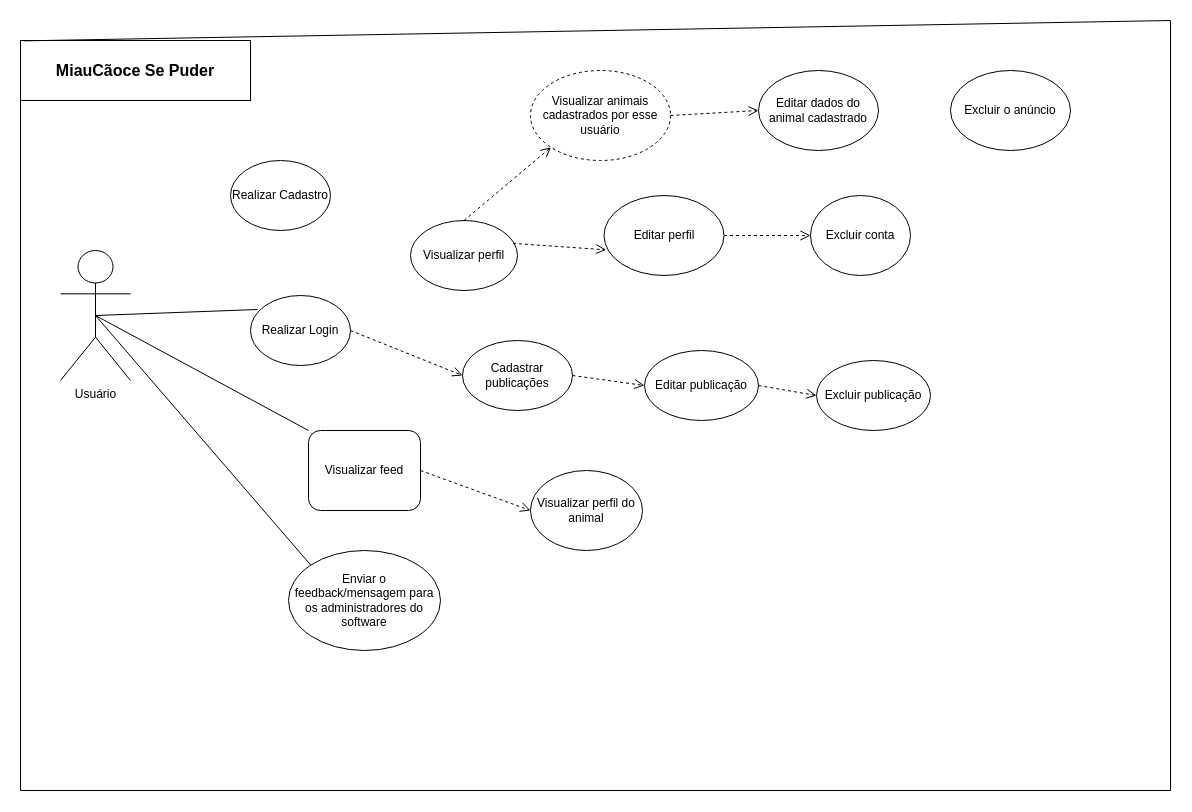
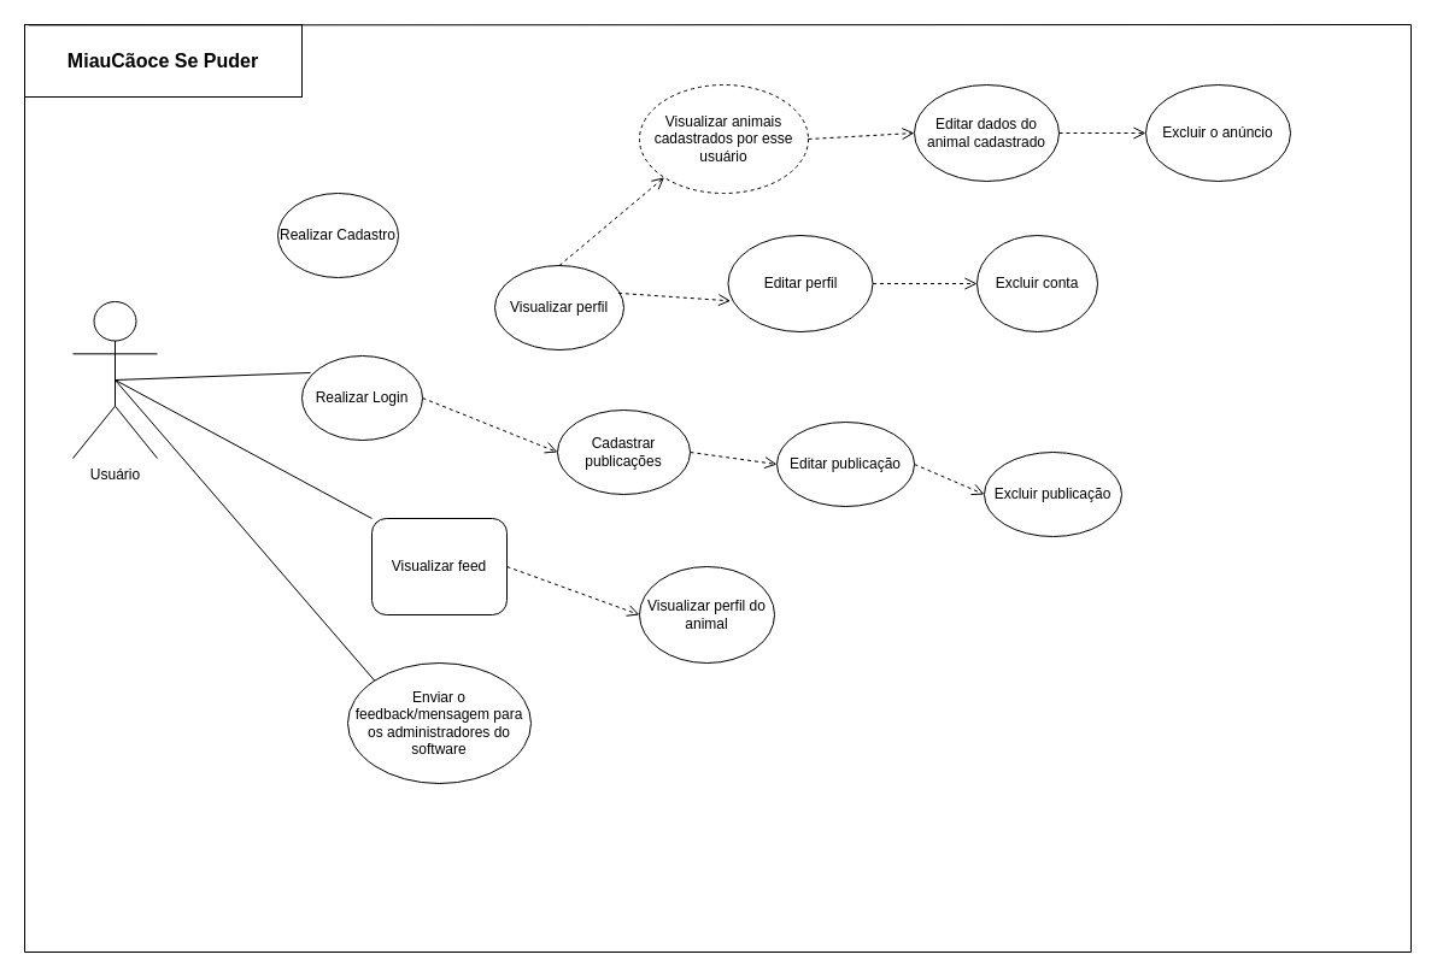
  <mxCell id="0" />
  <mxCell id="1" parent="0" />
  <mxCell id="2" value="Usuário" style="shape=umlActor;verticalLabelPosition=bottom;labelBackgroundColor=#ffffff;verticalAlign=top;html=1;outlineConnect=0;" parent="1" vertex="1"><mxGeometry x="60" y="250" width="70" height="130" as="geometry" /></mxCell>
  <mxCell id="3" value="Realizar Cadastro" style="ellipse;whiteSpace=wrap;html=1;" parent="1" vertex="1"><mxGeometry x="230" y="160" width="100" height="70" as="geometry" /></mxCell>
  <mxCell id="4" value="Visualizar perfil" style="ellipse;whiteSpace=wrap;html=1;" parent="1" vertex="1"><mxGeometry x="410" y="220" width="107" height="70" as="geometry" /></mxCell>
  <mxCell id="5" value="Editar perfil" style="ellipse;whiteSpace=wrap;html=1;" parent="1" vertex="1"><mxGeometry x="603.5" y="195" width="120" height="80" as="geometry" /></mxCell>
  <mxCell id="6" value="Realizar Login" style="ellipse;whiteSpace=wrap;html=1;" parent="1" vertex="1"><mxGeometry x="250" y="295" width="100" height="70" as="geometry" /></mxCell>
  <mxCell id="7" value="" style="endArrow=none;html=1;entryX=0.07;entryY=0.2;entryDx=0;entryDy=0;entryPerimeter=0;exitX=0.5;exitY=0.5;exitDx=0;exitDy=0;exitPerimeter=0;" parent="1" source="2" target="6" edge="1"><mxGeometry width="50" height="50" relative="1" as="geometry"><mxPoint x="130" y="250" as="sourcePoint" /><mxPoint x="220" y="260" as="targetPoint" /></mxGeometry></mxCell>
  <mxCell id="8" value="Cadastrar publicações" style="ellipse;whiteSpace=wrap;html=1;" parent="1" vertex="1"><mxGeometry x="462" y="340" width="110" height="70" as="geometry" /></mxCell>
  <mxCell id="9" value="Excluir conta" style="ellipse;whiteSpace=wrap;html=1;" parent="1" vertex="1"><mxGeometry x="810" y="195" width="100" height="80" as="geometry" /></mxCell>
  <mxCell id="10" value="Visualizar feed" style="whiteSpace=wrap;html=1;rounded=1;" parent="1" vertex="1"><mxGeometry x="308" y="430" width="112" height="80" as="geometry" /></mxCell>
  <mxCell id="11" value="" style="html=1;verticalAlign=bottom;endArrow=open;dashed=1;endSize=8;exitX=0.957;exitY=0.327;exitDx=0;exitDy=0;entryX=0.018;entryY=0.679;entryDx=0;entryDy=0;entryPerimeter=0;exitPerimeter=0;" parent="1" source="4" target="5" edge="1"><mxGeometry relative="1" as="geometry"><mxPoint x="433.009" y="299.643" as="sourcePoint" /><mxPoint x="510" y="190" as="targetPoint" /></mxGeometry></mxCell>
  <mxCell id="12" value="" style="html=1;verticalAlign=bottom;endArrow=open;dashed=1;endSize=8;entryX=0;entryY=0.5;entryDx=0;entryDy=0;exitX=1;exitY=0.5;exitDx=0;exitDy=0;" parent="1" source="5" target="9" edge="1"><mxGeometry relative="1" as="geometry"><mxPoint x="443.009" y="309.643" as="sourcePoint" /><mxPoint x="775.5" y="210" as="targetPoint" /></mxGeometry></mxCell>
  <mxCell id="13" value="&lt;p style=&quot;line-height: 100%&quot;&gt;&lt;br&gt;&lt;/p&gt;" style="text;html=1;align=center;verticalAlign=middle;resizable=0;points=[];;labelBackgroundColor=#ffffff;" parent="12" vertex="1" connectable="0"><mxGeometry x="-0.339" y="1" relative="1" as="geometry"><mxPoint as="offset" /></mxGeometry></mxCell>
  <mxCell id="14" value="" style="html=1;verticalAlign=bottom;endArrow=open;dashed=1;endSize=8;exitX=1;exitY=0.5;exitDx=0;exitDy=0;entryX=0;entryY=0.5;entryDx=0;entryDy=0;" parent="1" source="6" target="8" edge="1"><mxGeometry relative="1" as="geometry"><mxPoint x="510" y="370" as="sourcePoint" /><mxPoint x="510" y="410" as="targetPoint" /></mxGeometry></mxCell>
  <mxCell id="15" value="Editar publicação" style="ellipse;whiteSpace=wrap;html=1;" parent="1" vertex="1"><mxGeometry x="644" y="350" width="114" height="70" as="geometry" /></mxCell>
- <mxCell id="16" value="Excluir publicação" style="ellipse;whiteSpace=wrap;html=1;" parent="1" vertex="1"><mxGeometry x="816" y="360" width="114" height="70" as="geometry" /></mxCell>
+ <mxCell id="16" value="Excluir publicação" style="ellipse;whiteSpace=wrap;html=1;" parent="1" vertex="1"><mxGeometry x="816" y="375" width="114" height="70" as="geometry" /></mxCell>
  <mxCell id="17" value="" style="html=1;verticalAlign=bottom;endArrow=open;dashed=1;endSize=8;exitX=1;exitY=0.5;exitDx=0;exitDy=0;entryX=0;entryY=0.5;entryDx=0;entryDy=0;" parent="1" source="8" target="15" edge="1"><mxGeometry relative="1" as="geometry"><mxPoint x="532.899" y="292.89" as="sourcePoint" /><mxPoint x="617.16" y="264.32" as="targetPoint" /></mxGeometry></mxCell>
  <mxCell id="18" value="" style="html=1;verticalAlign=bottom;endArrow=open;dashed=1;endSize=8;entryX=0;entryY=0.5;entryDx=0;entryDy=0;exitX=1;exitY=0.5;exitDx=0;exitDy=0;" parent="1" source="15" target="16" edge="1"><mxGeometry relative="1" as="geometry"><mxPoint x="930" y="410" as="sourcePoint" /><mxPoint x="850" y="410" as="targetPoint" /></mxGeometry></mxCell>
  <mxCell id="19" value="" style="endArrow=none;html=1;entryX=0;entryY=0.061;entryDx=0;entryDy=0;entryPerimeter=0;" parent="1" target="23" edge="1"><mxGeometry width="50" height="50" relative="1" as="geometry"><mxPoint x="20" y="790" as="sourcePoint" /><mxPoint x="20" y="-20" as="targetPoint" /></mxGeometry></mxCell>
  <mxCell id="20" value="" style="endArrow=none;html=1;" parent="1" edge="1"><mxGeometry width="50" height="50" relative="1" as="geometry"><mxPoint x="20" y="790" as="sourcePoint" /><mxPoint x="1170" y="790" as="targetPoint" /></mxGeometry></mxCell>
  <mxCell id="21" value="" style="endArrow=none;html=1;" parent="1" edge="1"><mxGeometry width="50" height="50" relative="1" as="geometry"><mxPoint x="1170" y="790" as="sourcePoint" /><mxPoint x="1170" y="20" as="targetPoint" /></mxGeometry></mxCell>
  <mxCell id="22" value="" style="endArrow=none;html=1;exitX=0.014;exitY=0.006;exitDx=0;exitDy=0;exitPerimeter=0;endSize=6;shadow=0;" parent="1" source="23" edge="1"><mxGeometry width="50" height="50" relative="1" as="geometry"><mxPoint x="20" y="-20" as="sourcePoint" /><mxPoint x="1170" y="20" as="targetPoint" /></mxGeometry></mxCell>
- <mxCell id="23" value="MiauCãoce Se Puder" style="rounded=0;whiteSpace=wrap;html=1;gradientColor=none;shadow=0;glass=0;fillColor=none;fontStyle=1;fontSize=16;" parent="1" vertex="1"><mxGeometry x="20" y="40" width="230" height="60" as="geometry" /></mxCell>
+ <mxCell id="23" value="MiauCãoce Se Puder" style="rounded=0;whiteSpace=wrap;html=1;gradientColor=none;shadow=0;glass=0;fillColor=none;fontStyle=1;fontSize=16;" parent="1" vertex="1"><mxGeometry x="20" y="20" width="230" height="60" as="geometry" /></mxCell>
  <mxCell id="24" value="" style="html=1;verticalAlign=bottom;endArrow=open;dashed=1;endSize=8;exitX=1;exitY=0.5;exitDx=0;exitDy=0;entryX=0;entryY=0.5;entryDx=0;entryDy=0;" parent="1" source="10" target="25" edge="1"><mxGeometry relative="1" as="geometry"><mxPoint x="390" y="510" as="sourcePoint" /><mxPoint x="460" y="560" as="targetPoint" /></mxGeometry></mxCell>
  <mxCell id="25" value="Visualizar perfil do animal" style="ellipse;whiteSpace=wrap;html=1;" parent="1" vertex="1"><mxGeometry x="530" y="470" width="112" height="80" as="geometry" /></mxCell>
  <mxCell id="26" value="" style="html=1;verticalAlign=bottom;endArrow=open;dashed=1;endSize=8;exitX=0.5;exitY=0;exitDx=0;exitDy=0;entryX=0;entryY=1;entryDx=0;entryDy=0;" parent="1" source="4" target="27" edge="1"><mxGeometry relative="1" as="geometry"><mxPoint x="486" y="135" as="sourcePoint" /><mxPoint x="550" y="230" as="targetPoint" /></mxGeometry></mxCell>
  <mxCell id="27" value="Visualizar animais cadastrados por esse usuário" style="ellipse;whiteSpace=wrap;html=1;dashed=1;" parent="1" vertex="1"><mxGeometry x="530" y="70" width="140" height="90" as="geometry" /></mxCell>
  <mxCell id="28" value="" style="html=1;verticalAlign=bottom;endArrow=open;dashed=1;endSize=8;exitX=1;exitY=0.5;exitDx=0;exitDy=0;entryX=0;entryY=0.5;entryDx=0;entryDy=0;" parent="1" source="27" target="29" edge="1"><mxGeometry relative="1" as="geometry"><mxPoint x="710" y="180" as="sourcePoint" /><mxPoint x="810" y="140" as="targetPoint" /></mxGeometry></mxCell>
  <mxCell id="29" value="Editar dados do animal cadastrado" style="ellipse;whiteSpace=wrap;html=1;" parent="1" vertex="1"><mxGeometry x="758" y="70" width="120" height="80" as="geometry" /></mxCell>
  <mxCell id="30" value="Enviar o feedback/mensagem para os administradores do software" style="ellipse;whiteSpace=wrap;html=1;" parent="1" vertex="1"><mxGeometry x="288" y="550" width="152" height="100" as="geometry" /></mxCell>
  <mxCell id="31" value="" style="endArrow=none;html=1;entryX=0;entryY=0;entryDx=0;entryDy=0;exitX=0.5;exitY=0.5;exitDx=0;exitDy=0;exitPerimeter=0;" parent="1" source="2" target="10" edge="1"><mxGeometry width="50" height="50" relative="1" as="geometry"><mxPoint x="135" y="400" as="sourcePoint" /><mxPoint x="287" y="414" as="targetPoint" /></mxGeometry></mxCell>
  <mxCell id="32" value="" style="endArrow=none;html=1;entryX=0;entryY=0;entryDx=0;entryDy=0;exitX=0.5;exitY=0.5;exitDx=0;exitDy=0;exitPerimeter=0;" parent="1" source="2" target="30" edge="1"><mxGeometry width="50" height="50" relative="1" as="geometry"><mxPoint x="136" y="456" as="sourcePoint" /><mxPoint x="288" y="470" as="targetPoint" /></mxGeometry></mxCell>
  <mxCell id="33" value="Excluir o anúncio" style="ellipse;whiteSpace=wrap;html=1;" parent="1" vertex="1"><mxGeometry x="950" y="70" width="120" height="80" as="geometry" /></mxCell>
+ <mxCell id="34" value="" style="html=1;verticalAlign=bottom;endArrow=open;dashed=1;endSize=8;entryX=0;entryY=0.5;entryDx=0;entryDy=0;exitX=1;exitY=0.5;exitDx=0;exitDy=0;" parent="1" source="29" target="33" edge="1"><mxGeometry relative="1" as="geometry"><mxPoint x="837" y="79.5" as="sourcePoint" /><mxPoint x="923.5" y="79.5" as="targetPoint" /></mxGeometry></mxCell>
+ <mxCell id="35" value="&lt;p style=&quot;line-height: 100%&quot;&gt;&lt;br&gt;&lt;/p&gt;" style="text;html=1;align=center;verticalAlign=middle;resizable=0;points=[];;labelBackgroundColor=#ffffff;" parent="34" vertex="1" connectable="0"><mxGeometry x="-0.339" y="1" relative="1" as="geometry"><mxPoint as="offset" /></mxGeometry></mxCell>
